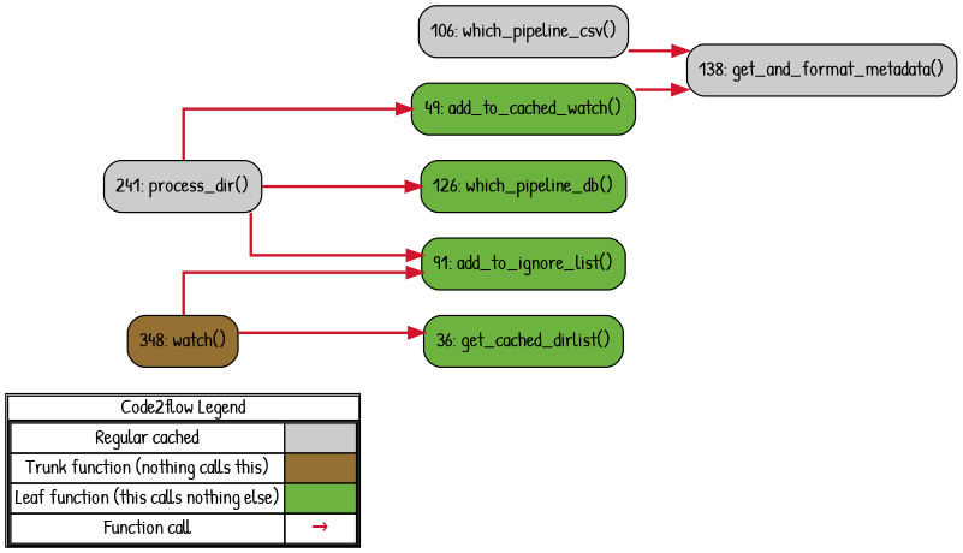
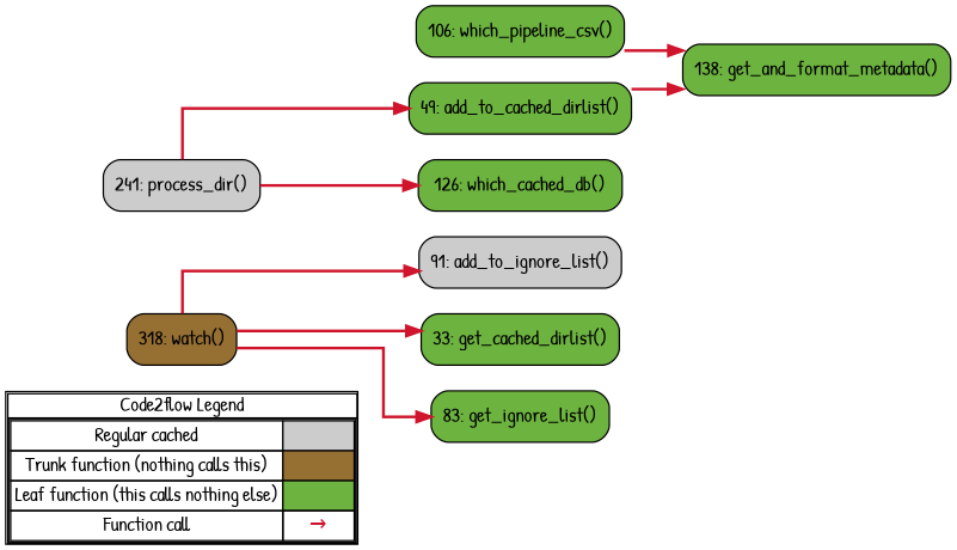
  digraph {
    concentrate=true
    fontname="Patrick Hand"
    rankdir=LR
    splines=ortho
    node [fontname="Patrick Hand" shape=rect fillcolor="#6db33f" style="rounded,filled"]
    edge [color="#cf142b" fontname="Patrick Hand" penwidth=2]
    n1 [label=<         <table cellspacing="0" cellpadding="0" border="1"><tr><td>Code2flow Legend</td></tr><tr><td>         <table cellspacing="0">         <tr><td>Regular cached</td><td width="50px" bgcolor='#cccccc'></td></tr>         <tr><td>Trunk function (nothing calls this)</td><td bgcolor='#966F33'></td></tr>         <tr><td>Leaf function (this calls nothing else)</td><td bgcolor='#6db33f'></td></tr>         <tr><td>Function call</td><td><font color='#cf142b'>&#8594;</font></td></tr>         </table></td></tr></table>         > margin=0 shape=none fillcolor="" style=""]
-   n2 [fillcolor="#cccccc" label="106: which_pipeline_csv()"]
-   n3 [fillcolor="#966F33" label="348: watch()"]
-   n4 [label="36: get_cached_dirlist()"]
-   n5 [label="91: add_to_ignore_list()"]
-   n6 [label="49: add_to_cached_watch()"]
-   n8 [fillcolor="#cccccc" label="138: get_and_format_metadata()"]
+   n2 [label="106: which_pipeline_csv()"]
+   n3 [fillcolor="#966F33" label="318: watch()"]
+   n4 [label="33: get_cached_dirlist()"]
+   n5 [fillcolor="#cccccc" label="91: add_to_ignore_list()"]
+   n6 [label="49: add_to_cached_dirlist()"]
+   n7 [label="83: get_ignore_list()"]
+   n8 [label="138: get_and_format_metadata()"]
    n9 [fillcolor="#cccccc" label="241: process_dir()"]
-   n10 [label="126: which_pipeline_db()"]
+   n10 [label="126: which_cached_db()"]
    subgraph sub_1 {
      label=legend
      rank=min
      n1
    }
    subgraph sub_2 {
      label="File: dir_watcher"
      style=dotted
      n2
      n3
      n4
      n5
      n6
+     n7
      n8
      n9
      n10
    }
    n2 -> n8
    n3 -> n4
    n3 -> n5
+   n3 -> n7
    n6 -> n8
-   n9 -> n5
    n9 -> n6
    n9 -> n10
  }
